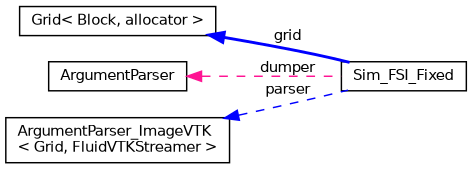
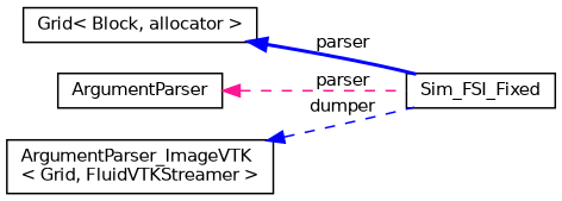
  digraph {
    rankdir=LR
    node [color=black fillcolor=white fontname=Helvetica fontsize=10 shape=record style=filled]
    edge [color=blue dir=back fontname=Helvetica fontsize=10 labelfontname=Helvetica labelfontsize=10 style=dashed]
    n1 [height=0.2 label=Sim_FSI_Fixed width=0.4]
    n2 [height=0.2 label="Grid\< Block, allocator \>" width=0.4]
    n3 [height=0.2 label=ArgumentParser width=0.4]
    n4 [height=0.2 label="ArgumentParser_ImageVTK\l\< Grid, FluidVTKStreamer \>" width=0.4]
-   n2 -> n1 [label=" grid" style=bold]
-   n3 -> n1 [color=deeppink label=" dumper"]
-   n4 -> n1 [label=" parser"]
+   n2 -> n1 [label=" parser" style=bold]
+   n3 -> n1 [color=deeppink label=" parser"]
+   n4 -> n1 [label=" dumper"]
  }
